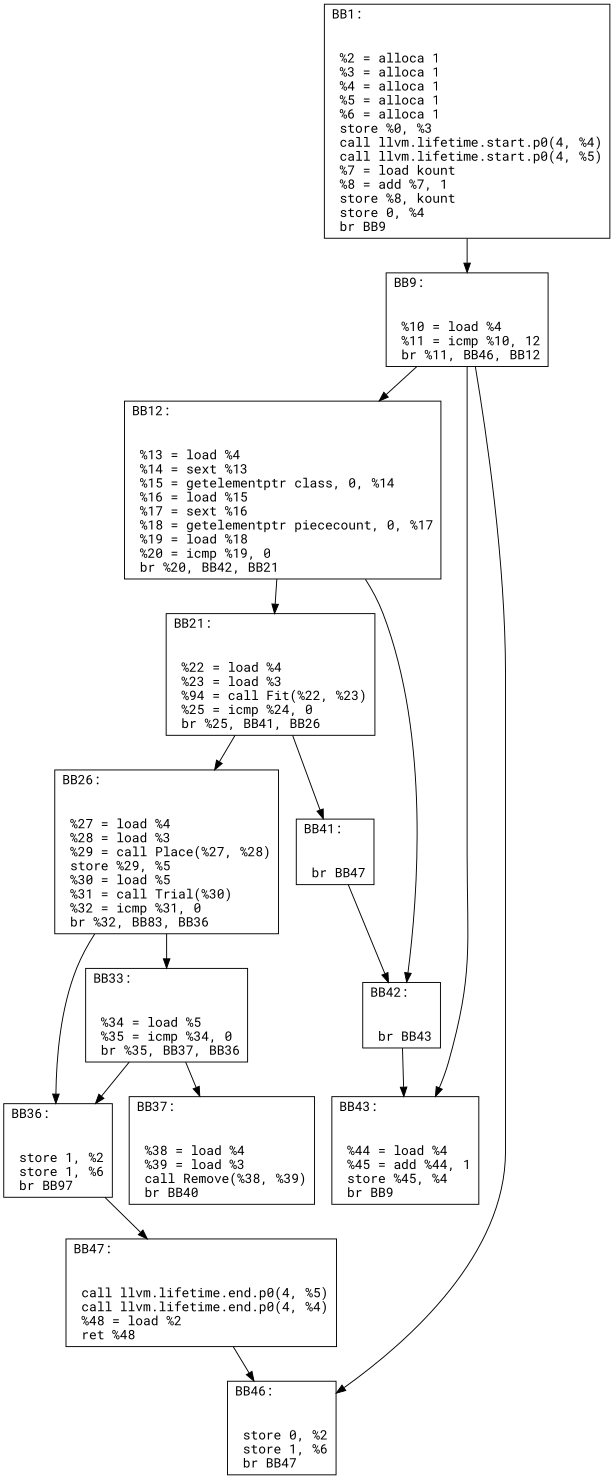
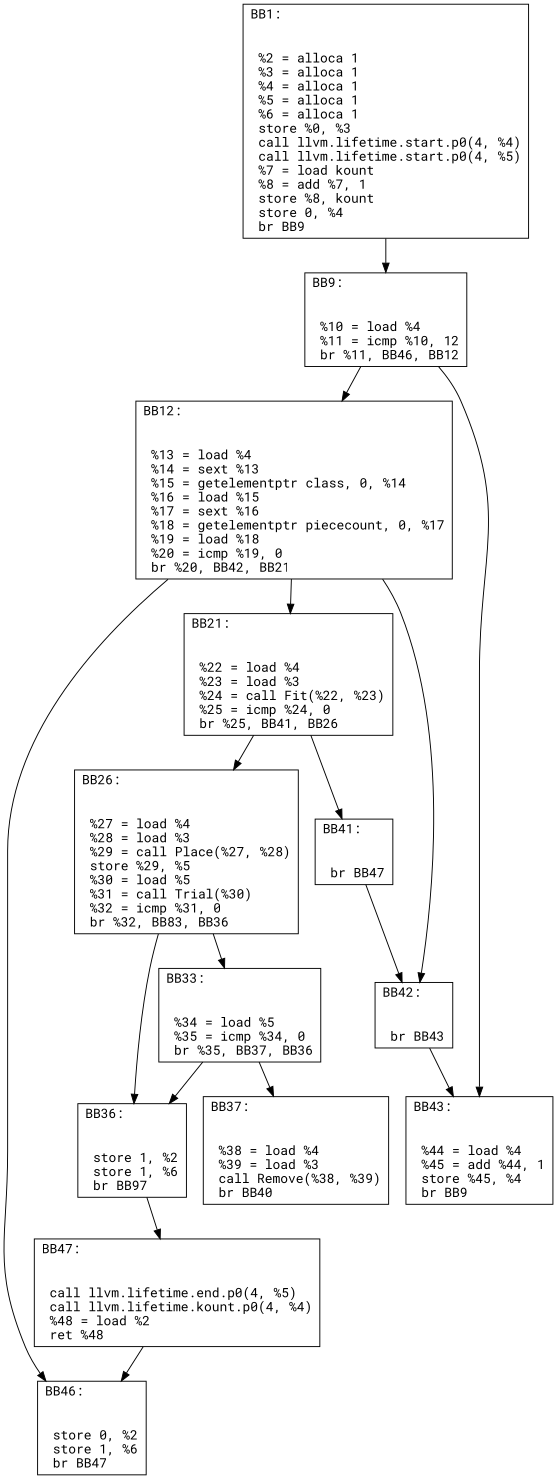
  digraph {
    fontname="Roboto Mono"
    node [fontname="Roboto Mono" shape=record]
    edge [fontname="Roboto Mono"]
    n1 [label="{BB1:\l\l\n	 %2 = alloca  1\l	 %3 = alloca  1\l	 %4 = alloca  1\l	 %5 = alloca  1\l	 %6 = alloca  1\l	 store  %0,  %3\l	 call llvm.lifetime.start.p0(4, %4)\l	 call llvm.lifetime.start.p0(4, %5)\l	 %7 = load  kount\l	 %8 = add  %7,  1\l	 store  %8,  kount\l	 store  0,  %4\l	 br BB9\l	}"]
    n2 [label="{BB9:\l\l\n	 %10 = load  %4\l	 %11 = icmp  %10,  12\l	 br %11, BB46, BB12\l	}"]
    n3 [label="{BB12:\l\l\n	 %13 = load  %4\l	 %14 = sext  %13\l	 %15 = getelementptr  class,  0,  %14\l	 %16 = load  %15\l	 %17 = sext  %16\l	 %18 = getelementptr  piececount,  0,  %17\l	 %19 = load  %18\l	 %20 = icmp  %19,  0\l	 br %20, BB42, BB21\l	}"]
    n4 [label="{BB46:\l\l\n	 store  0,  %2\l	 store  1,  %6\l	 br BB47\l	}"]
    n5 [label="{BB43:\l\l\n	 %44 = load  %4\l	 %45 = add  %44,  1\l	 store  %45,  %4\l	 br BB9\l	}"]
-   n6 [label="{BB21:\l\l\n	 %22 = load  %4\l	 %23 = load  %3\l	 %94 = call Fit(%22, %23)\l	 %25 = icmp  %24,  0\l	 br %25, BB41, BB26\l	}"]
+   n6 [label="{BB21:\l\l\n	 %22 = load  %4\l	 %23 = load  %3\l	 %24 = call Fit(%22, %23)\l	 %25 = icmp  %24,  0\l	 br %25, BB41, BB26\l	}"]
    n7 [label="{BB42:\l\l\n	 br BB43\l	}"]
    n8 [label="{BB26:\l\l\n	 %27 = load  %4\l	 %28 = load  %3\l	 %29 = call Place(%27, %28)\l	 store  %29,  %5\l	 %30 = load  %5\l	 %31 = call Trial(%30)\l	 %32 = icmp  %31,  0\l	 br %32, BB83, BB36\l	}"]
    n9 [label="{BB41:\l\l\n	 br BB47\l	}"]
-   n10 [label="{BB47:\l\l\n	 call llvm.lifetime.end.p0(4, %5)\l	 call llvm.lifetime.end.p0(4, %4)\l	 %48 = load  %2\l	 ret %48\l	}"]
+   n10 [label="{BB47:\l\l\n	 call llvm.lifetime.end.p0(4, %5)\l	 call llvm.lifetime.kount.p0(4, %4)\l	 %48 = load  %2\l	 ret %48\l	}"]
    n11 [label="{BB36:\l\l\n	 store  1,  %2\l	 store  1,  %6\l	 br BB97\l	}"]
    n12 [label="{BB33:\l\l\n	 %34 = load  %5\l	 %35 = icmp  %34,  0\l	 br %35, BB37, BB36\l	}"]
    n13 [label="{BB37:\l\l\n	 %38 = load  %4\l	 %39 = load  %3\l	 call Remove(%38, %39)\l	 br BB40\l	}"]
    n1 -> n2
    n2 -> n3
-   n2 -> n4
+   n3 -> n4
    n2 -> n5
    n3 -> n6
    n3 -> n7
    n6 -> n8
    n6 -> n9
    n7 -> n5
    n8 -> n11
    n8 -> n12
    n9 -> n7
    n10 -> n4
    n11 -> n10
    n12 -> n11
    n12 -> n13
  }
